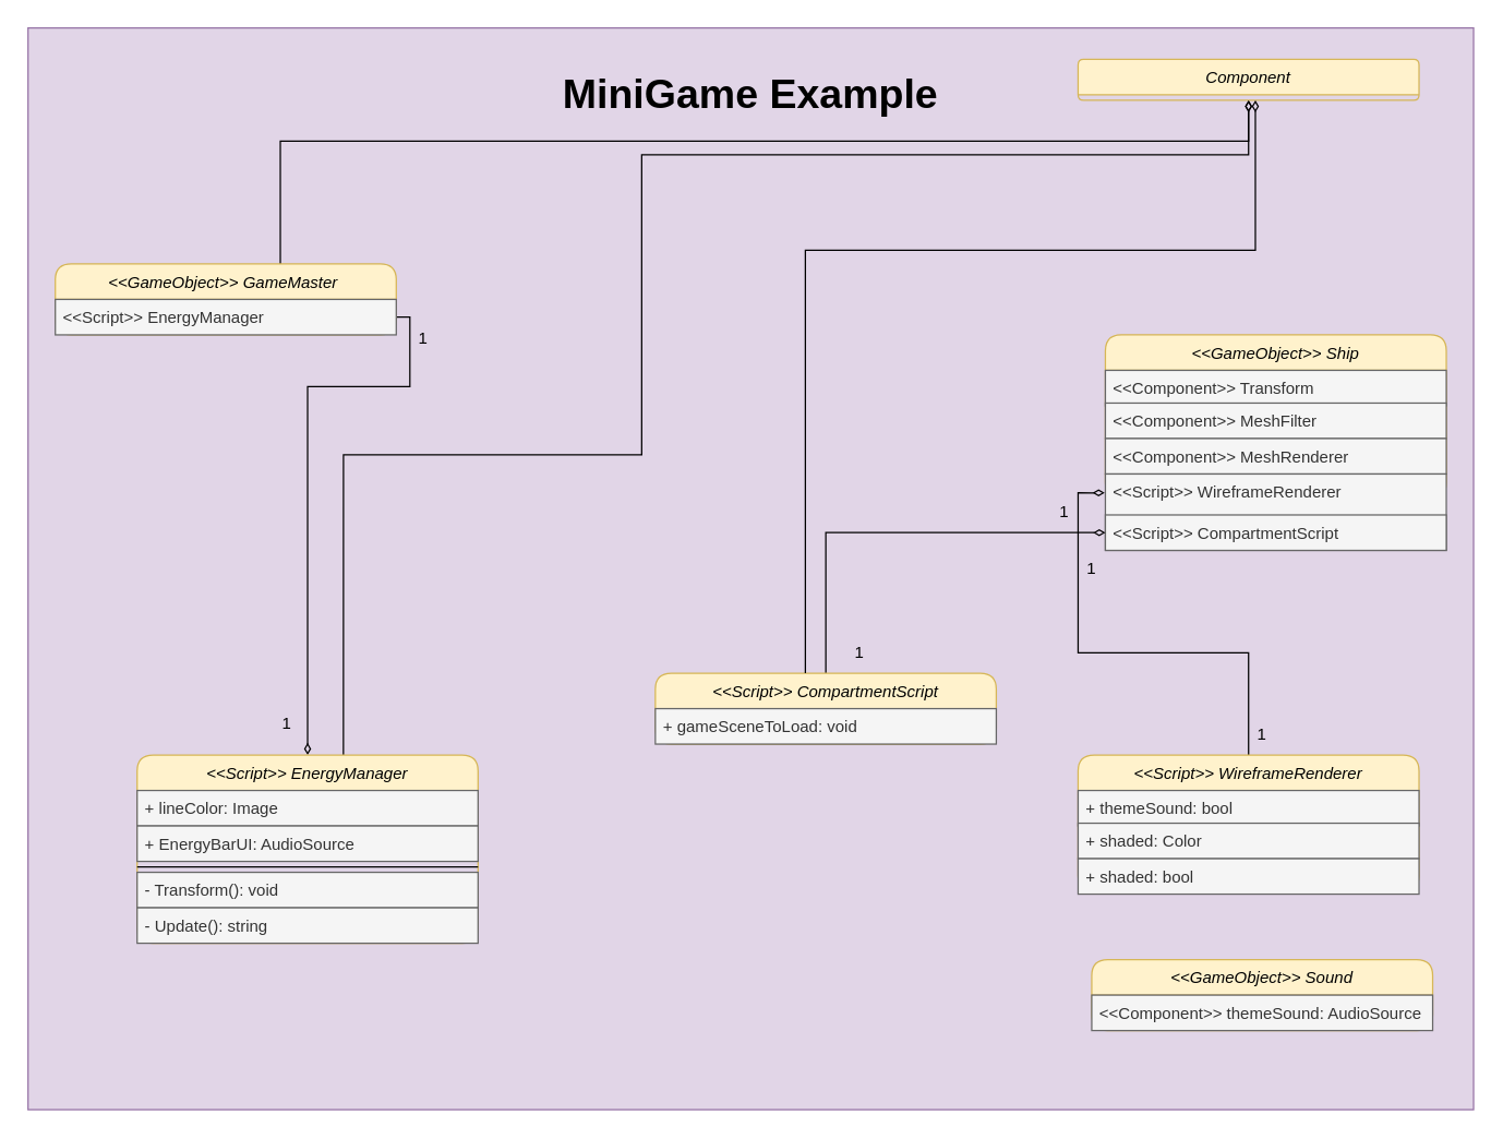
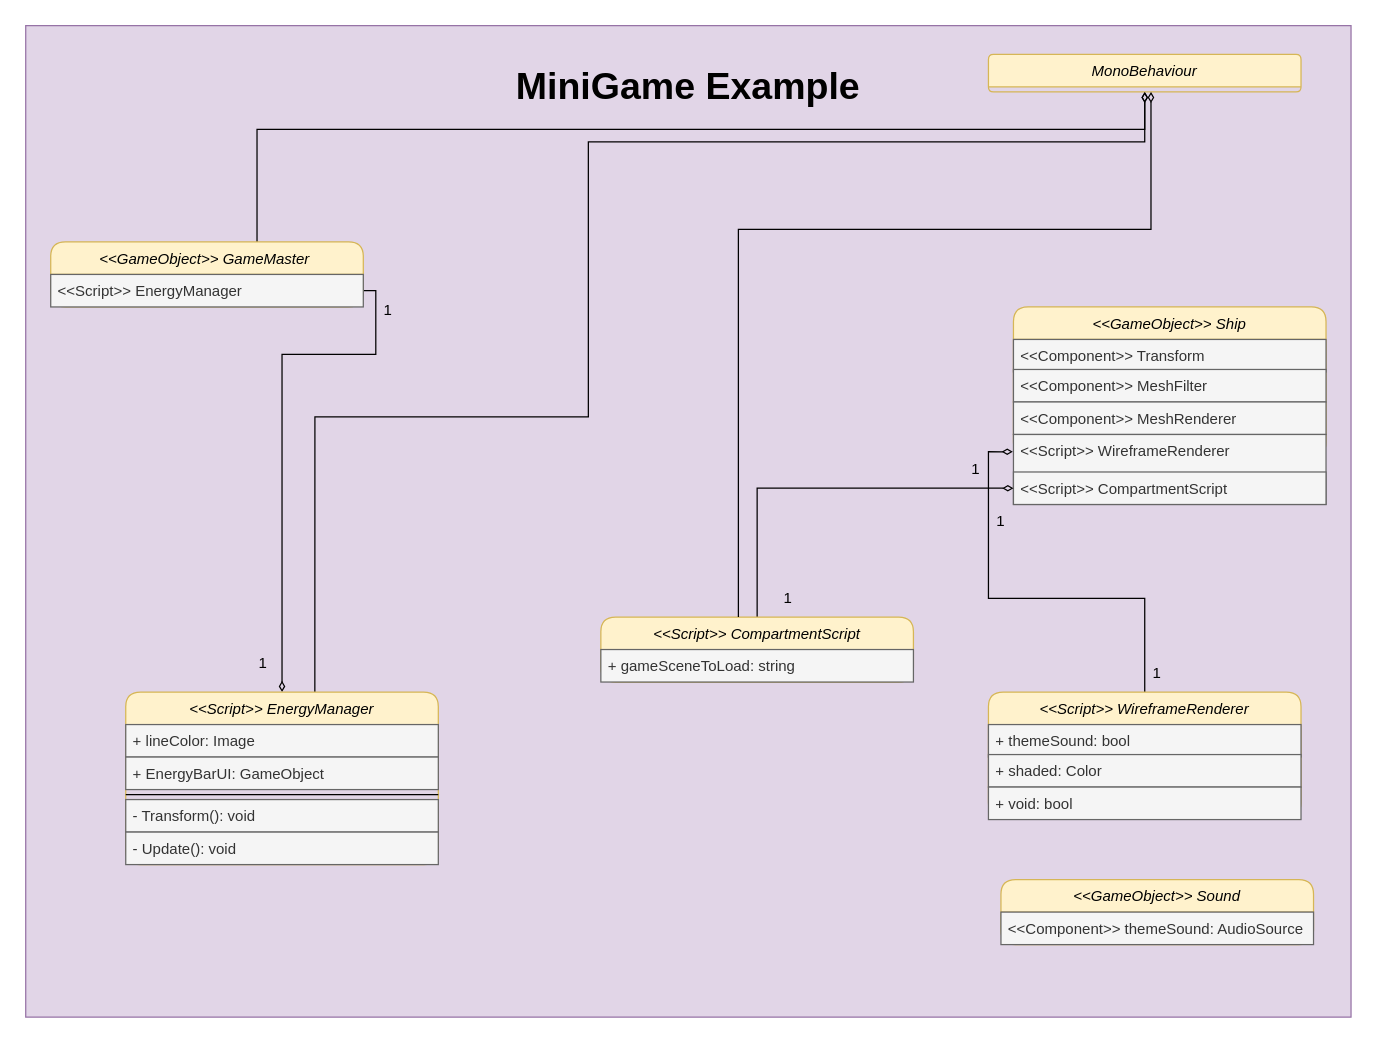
  <mxCell id="0" />
  <mxCell id="1" parent="0" />
  <mxCell id="2" value="" style="whiteSpace=wrap;html=1;verticalAlign=bottom;fillColor=#e1d5e7;strokeColor=#9673a6;" vertex="1" parent="1"><mxGeometry x="20" y="20" width="1060" height="793" as="geometry" /></mxCell>
  <mxCell id="3" style="edgeStyle=orthogonalEdgeStyle;rounded=0;orthogonalLoop=1;jettySize=auto;html=1;entryX=0.5;entryY=1;entryDx=0;entryDy=0;fontSize=30;startArrow=none;startFill=0;endArrow=diamondThin;endFill=0;strokeWidth=1;exitX=0.605;exitY=0.002;exitDx=0;exitDy=0;exitPerimeter=0;" edge="1" parent="1" source="5" target="12"><mxGeometry relative="1" as="geometry"><Array as="points"><mxPoint x="251" y="333" /><mxPoint x="470" y="333" /><mxPoint x="470" y="113" /><mxPoint x="915" y="113" /></Array></mxGeometry></mxCell>
  <mxCell id="4" style="edgeStyle=orthogonalEdgeStyle;rounded=0;orthogonalLoop=1;jettySize=auto;html=1;exitX=0.5;exitY=0;exitDx=0;exitDy=0;entryX=1;entryY=0.5;entryDx=0;entryDy=0;fontSize=30;startArrow=diamondThin;startFill=0;endArrow=none;endFill=0;strokeWidth=1;" edge="1" parent="1" source="5" target="15"><mxGeometry relative="1" as="geometry"><Array as="points"><mxPoint x="225" y="283" /><mxPoint x="300" y="283" /><mxPoint x="300" y="232" /></Array></mxGeometry></mxCell>
  <mxCell id="5" value="&lt;&lt;Script&gt;&gt; EnergyManager" style="swimlane;fontStyle=2;align=center;verticalAlign=top;childLayout=stackLayout;horizontal=1;startSize=26;horizontalStack=0;resizeParent=1;resizeLast=0;collapsible=1;marginBottom=0;rounded=1;shadow=0;strokeWidth=1;fillColor=#fff2cc;strokeColor=#d6b656;" parent="1" vertex="1"><mxGeometry x="100" y="553" width="250" height="138" as="geometry"><mxRectangle x="230" y="140" width="160" height="26" as="alternateBounds" /></mxGeometry></mxCell>
  <mxCell id="6" value="+ lineColor: Image " style="text;align=left;verticalAlign=top;spacingLeft=4;spacingRight=4;overflow=hidden;rotatable=0;points=[[0,0.5],[1,0.5]];portConstraint=eastwest;fillColor=#f5f5f5;fontColor=#333333;strokeColor=#666666;" parent="5" vertex="1"><mxGeometry y="26" width="250" height="26" as="geometry" /></mxCell>
- <mxCell id="7" value="+ EnergyBarUI: AudioSource" style="text;align=left;verticalAlign=top;spacingLeft=4;spacingRight=4;overflow=hidden;rotatable=0;points=[[0,0.5],[1,0.5]];portConstraint=eastwest;fillColor=#f5f5f5;fontColor=#333333;strokeColor=#666666;" vertex="1" parent="5"><mxGeometry y="52" width="250" height="26" as="geometry" /></mxCell>
+ <mxCell id="7" value="+ EnergyBarUI: GameObject" style="text;align=left;verticalAlign=top;spacingLeft=4;spacingRight=4;overflow=hidden;rotatable=0;points=[[0,0.5],[1,0.5]];portConstraint=eastwest;fillColor=#f5f5f5;fontColor=#333333;strokeColor=#666666;" vertex="1" parent="5"><mxGeometry y="52" width="250" height="26" as="geometry" /></mxCell>
  <mxCell id="8" value="" style="line;html=1;strokeWidth=1;align=left;verticalAlign=middle;spacingTop=-1;spacingLeft=3;spacingRight=3;rotatable=0;labelPosition=right;points=[];portConstraint=eastwest;" vertex="1" parent="5"><mxGeometry y="78" width="250" height="8" as="geometry" /></mxCell>
  <mxCell id="9" value="- Transform(): void" style="text;align=left;verticalAlign=top;spacingLeft=4;spacingRight=4;overflow=hidden;rotatable=0;points=[[0,0.5],[1,0.5]];portConstraint=eastwest;rounded=0;shadow=0;html=0;fillColor=#f5f5f5;fontColor=#333333;strokeColor=#666666;" parent="5" vertex="1"><mxGeometry y="86" width="250" height="26" as="geometry" /></mxCell>
- <mxCell id="10" value="- Update(): string" style="text;align=left;verticalAlign=top;spacingLeft=4;spacingRight=4;overflow=hidden;rotatable=0;points=[[0,0.5],[1,0.5]];portConstraint=eastwest;rounded=0;shadow=0;html=0;fillColor=#f5f5f5;fontColor=#333333;strokeColor=#666666;" parent="5" vertex="1"><mxGeometry y="112" width="250" height="26" as="geometry" /></mxCell>
+ <mxCell id="10" value="- Update(): void" style="text;align=left;verticalAlign=top;spacingLeft=4;spacingRight=4;overflow=hidden;rotatable=0;points=[[0,0.5],[1,0.5]];portConstraint=eastwest;rounded=0;shadow=0;html=0;fillColor=#f5f5f5;fontColor=#333333;strokeColor=#666666;" parent="5" vertex="1"><mxGeometry y="112" width="250" height="26" as="geometry" /></mxCell>
  <mxCell id="11" value="&lt;font style=&quot;font-size: 30px&quot;&gt;&lt;b&gt;MiniGame Example&lt;/b&gt;&lt;/font&gt;" style="text;html=1;strokeColor=none;fillColor=none;align=center;verticalAlign=middle;whiteSpace=wrap;rounded=0;" vertex="1" parent="1"><mxGeometry x="385" y="33" width="330" height="70" as="geometry" /></mxCell>
- <mxCell id="12" value="Component" style="swimlane;fontStyle=2;align=center;verticalAlign=top;childLayout=stackLayout;horizontal=1;startSize=26;horizontalStack=0;resizeParent=1;resizeLast=0;collapsible=1;marginBottom=0;rounded=1;shadow=0;strokeWidth=1;fillColor=#fff2cc;strokeColor=#d6b656;" vertex="1" parent="1"><mxGeometry x="790" y="43" width="250" height="30" as="geometry"><mxRectangle x="230" y="140" width="160" height="26" as="alternateBounds" /></mxGeometry></mxCell>
+ <mxCell id="12" value="MonoBehaviour" style="swimlane;fontStyle=2;align=center;verticalAlign=top;childLayout=stackLayout;horizontal=1;startSize=26;horizontalStack=0;resizeParent=1;resizeLast=0;collapsible=1;marginBottom=0;rounded=1;shadow=0;strokeWidth=1;fillColor=#fff2cc;strokeColor=#d6b656;" vertex="1" parent="1"><mxGeometry x="790" y="43" width="250" height="30" as="geometry"><mxRectangle x="230" y="140" width="160" height="26" as="alternateBounds" /></mxGeometry></mxCell>
  <mxCell id="13" style="edgeStyle=orthogonalEdgeStyle;rounded=0;orthogonalLoop=1;jettySize=auto;html=1;entryX=0.5;entryY=1;entryDx=0;entryDy=0;fontSize=30;startArrow=none;startFill=0;endArrow=diamondThin;endFill=0;strokeWidth=1;" edge="1" parent="1" source="14" target="12"><mxGeometry relative="1" as="geometry"><Array as="points"><mxPoint x="205" y="103" /><mxPoint x="915" y="103" /></Array></mxGeometry></mxCell>
  <mxCell id="14" value="&lt;&lt;GameObject&gt;&gt; GameMaster " style="swimlane;fontStyle=2;align=center;verticalAlign=top;childLayout=stackLayout;horizontal=1;startSize=26;horizontalStack=0;resizeParent=1;resizeLast=0;collapsible=1;marginBottom=0;rounded=1;shadow=0;strokeWidth=1;fillColor=#fff2cc;strokeColor=#d6b656;" vertex="1" parent="1"><mxGeometry x="40" y="193" width="250" height="52" as="geometry"><mxRectangle x="230" y="140" width="160" height="26" as="alternateBounds" /></mxGeometry></mxCell>
  <mxCell id="15" value="&lt;&lt;Script&gt;&gt; EnergyManager" style="text;align=left;verticalAlign=top;spacingLeft=4;spacingRight=4;overflow=hidden;rotatable=0;points=[[0,0.5],[1,0.5]];portConstraint=eastwest;fillColor=#f5f5f5;fontColor=#333333;strokeColor=#666666;" vertex="1" parent="14"><mxGeometry y="26" width="250" height="26" as="geometry" /></mxCell>
  <mxCell id="16" value="1" style="text;html=1;strokeColor=none;fillColor=none;align=center;verticalAlign=middle;whiteSpace=wrap;rounded=0;" vertex="1" parent="1"><mxGeometry x="180" y="515" width="60" height="30" as="geometry" /></mxCell>
  <mxCell id="17" value="1&lt;br&gt;" style="text;html=1;strokeColor=none;fillColor=none;align=center;verticalAlign=middle;whiteSpace=wrap;rounded=0;" vertex="1" parent="1"><mxGeometry x="280" y="233" width="60" height="30" as="geometry" /></mxCell>
  <mxCell id="18" value="&lt;&lt;GameObject&gt;&gt; Ship" style="swimlane;fontStyle=2;align=center;verticalAlign=top;childLayout=stackLayout;horizontal=1;startSize=26;horizontalStack=0;resizeParent=1;resizeLast=0;collapsible=1;marginBottom=0;rounded=1;shadow=0;strokeWidth=1;fillColor=#fff2cc;strokeColor=#d6b656;" vertex="1" parent="1"><mxGeometry x="810" y="245" width="250" height="120" as="geometry"><mxRectangle x="230" y="140" width="160" height="26" as="alternateBounds" /></mxGeometry></mxCell>
  <mxCell id="19" value="&lt;&lt;Component&gt;&gt; Transform" style="text;align=left;verticalAlign=top;spacingLeft=4;spacingRight=4;overflow=hidden;rotatable=0;points=[[0,0.5],[1,0.5]];portConstraint=eastwest;fillColor=#f5f5f5;fontColor=#333333;strokeColor=#666666;" vertex="1" parent="18"><mxGeometry y="26" width="250" height="26" as="geometry" /></mxCell>
  <mxCell id="20" value="&lt;&lt;Component&gt;&gt; MeshFilter" style="text;align=left;verticalAlign=top;spacingLeft=4;spacingRight=4;overflow=hidden;rotatable=0;points=[[0,0.5],[1,0.5]];portConstraint=eastwest;fillColor=#f5f5f5;fontColor=#333333;strokeColor=#666666;" vertex="1" parent="1"><mxGeometry x="810" y="295" width="250" height="26" as="geometry" /></mxCell>
  <mxCell id="21" value="&lt;&lt;Component&gt;&gt; MeshRenderer" style="text;align=left;verticalAlign=top;spacingLeft=4;spacingRight=4;overflow=hidden;rotatable=0;points=[[0,0.5],[1,0.5]];portConstraint=eastwest;fillColor=#f5f5f5;fontColor=#333333;strokeColor=#666666;" vertex="1" parent="1"><mxGeometry x="810" y="321" width="250" height="26" as="geometry" /></mxCell>
  <mxCell id="22" value="&lt;&lt;Script&gt;&gt; WireframeRenderer" style="text;align=left;verticalAlign=top;spacingLeft=4;spacingRight=4;overflow=hidden;rotatable=0;points=[[0,0.5],[1,0.5]];portConstraint=eastwest;fillColor=#f5f5f5;fontColor=#333333;strokeColor=#666666;" vertex="1" parent="1"><mxGeometry x="810" y="347" width="250" height="56" as="geometry" /></mxCell>
  <mxCell id="23" style="edgeStyle=orthogonalEdgeStyle;rounded=0;orthogonalLoop=1;jettySize=auto;html=1;fontSize=30;startArrow=none;startFill=0;endArrow=diamondThin;endFill=0;strokeWidth=1;entryX=-0.002;entryY=0.247;entryDx=0;entryDy=0;entryPerimeter=0;" edge="1" parent="1" source="24" target="22"><mxGeometry relative="1" as="geometry"><Array as="points" /></mxGeometry></mxCell>
  <mxCell id="24" value="&lt;&lt;Script&gt;&gt; WireframeRenderer" style="swimlane;fontStyle=2;align=center;verticalAlign=top;childLayout=stackLayout;horizontal=1;startSize=26;horizontalStack=0;resizeParent=1;resizeLast=0;collapsible=1;marginBottom=0;rounded=1;shadow=0;strokeWidth=1;fillColor=#fff2cc;strokeColor=#d6b656;" vertex="1" parent="1"><mxGeometry x="790" y="553" width="250" height="100" as="geometry"><mxRectangle x="230" y="140" width="160" height="26" as="alternateBounds" /></mxGeometry></mxCell>
  <mxCell id="25" value="+ themeSound: bool" style="text;align=left;verticalAlign=top;spacingLeft=4;spacingRight=4;overflow=hidden;rotatable=0;points=[[0,0.5],[1,0.5]];portConstraint=eastwest;fillColor=#f5f5f5;fontColor=#333333;strokeColor=#666666;" vertex="1" parent="24"><mxGeometry y="26" width="250" height="26" as="geometry" /></mxCell>
  <mxCell id="26" value="+ shaded: Color" style="text;align=left;verticalAlign=top;spacingLeft=4;spacingRight=4;overflow=hidden;rotatable=0;points=[[0,0.5],[1,0.5]];portConstraint=eastwest;fillColor=#f5f5f5;fontColor=#333333;strokeColor=#666666;" vertex="1" parent="1"><mxGeometry x="790" y="603" width="250" height="26" as="geometry" /></mxCell>
- <mxCell id="27" value="+ shaded: bool" style="text;align=left;verticalAlign=top;spacingLeft=4;spacingRight=4;overflow=hidden;rotatable=0;points=[[0,0.5],[1,0.5]];portConstraint=eastwest;fillColor=#f5f5f5;fontColor=#333333;strokeColor=#666666;" vertex="1" parent="1"><mxGeometry x="790" y="629" width="250" height="26" as="geometry" /></mxCell>
+ <mxCell id="27" value="+ void: bool" style="text;align=left;verticalAlign=top;spacingLeft=4;spacingRight=4;overflow=hidden;rotatable=0;points=[[0,0.5],[1,0.5]];portConstraint=eastwest;fillColor=#f5f5f5;fontColor=#333333;strokeColor=#666666;" vertex="1" parent="1"><mxGeometry x="790" y="629" width="250" height="26" as="geometry" /></mxCell>
  <mxCell id="28" value="1&lt;br&gt;" style="text;html=1;strokeColor=none;fillColor=none;align=center;verticalAlign=middle;whiteSpace=wrap;rounded=0;" vertex="1" parent="1"><mxGeometry x="750" y="360" width="60" height="30" as="geometry" /></mxCell>
  <mxCell id="29" value="1&lt;br&gt;" style="text;html=1;strokeColor=none;fillColor=none;align=center;verticalAlign=middle;whiteSpace=wrap;rounded=0;" vertex="1" parent="1"><mxGeometry x="895" y="523" width="60" height="30" as="geometry" /></mxCell>
  <mxCell id="30" value="&lt;&lt;GameObject&gt;&gt; Sound" style="swimlane;fontStyle=2;align=center;verticalAlign=top;childLayout=stackLayout;horizontal=1;startSize=26;horizontalStack=0;resizeParent=1;resizeLast=0;collapsible=1;marginBottom=0;rounded=1;shadow=0;strokeWidth=1;fillColor=#fff2cc;strokeColor=#d6b656;" vertex="1" parent="1"><mxGeometry x="800" y="703" width="250" height="52" as="geometry"><mxRectangle x="230" y="140" width="160" height="26" as="alternateBounds" /></mxGeometry></mxCell>
  <mxCell id="31" value="&lt;&lt;Component&gt;&gt; themeSound: AudioSource" style="text;align=left;verticalAlign=top;spacingLeft=4;spacingRight=4;overflow=hidden;rotatable=0;points=[[0,0.5],[1,0.5]];portConstraint=eastwest;fillColor=#f5f5f5;fontColor=#333333;strokeColor=#666666;" vertex="1" parent="30"><mxGeometry y="26" width="250" height="26" as="geometry" /></mxCell>
  <mxCell id="32" value="&lt;&lt;Script&gt;&gt; CompartmentScript" style="text;align=left;verticalAlign=top;spacingLeft=4;spacingRight=4;overflow=hidden;rotatable=0;points=[[0,0.5],[1,0.5]];portConstraint=eastwest;fillColor=#f5f5f5;fontColor=#333333;strokeColor=#666666;" vertex="1" parent="1"><mxGeometry x="810" y="377" width="250" height="26" as="geometry" /></mxCell>
  <mxCell id="33" style="edgeStyle=orthogonalEdgeStyle;rounded=0;orthogonalLoop=1;jettySize=auto;html=1;exitX=0.5;exitY=0;exitDx=0;exitDy=0;entryX=0;entryY=0.5;entryDx=0;entryDy=0;fontSize=30;startArrow=none;startFill=0;endArrow=diamondThin;endFill=0;strokeWidth=1;" edge="1" parent="1" source="34" target="32"><mxGeometry relative="1" as="geometry" /></mxCell>
  <mxCell id="34" value="&lt;&lt;Script&gt;&gt; CompartmentScript" style="swimlane;fontStyle=2;align=center;verticalAlign=top;childLayout=stackLayout;horizontal=1;startSize=26;horizontalStack=0;resizeParent=1;resizeLast=0;collapsible=1;marginBottom=0;rounded=1;shadow=0;strokeWidth=1;fillColor=#fff2cc;strokeColor=#d6b656;" vertex="1" parent="1"><mxGeometry x="480" y="493" width="250" height="52" as="geometry"><mxRectangle x="230" y="140" width="160" height="26" as="alternateBounds" /></mxGeometry></mxCell>
- <mxCell id="35" value="+ gameSceneToLoad: void" style="text;align=left;verticalAlign=top;spacingLeft=4;spacingRight=4;overflow=hidden;rotatable=0;points=[[0,0.5],[1,0.5]];portConstraint=eastwest;fillColor=#f5f5f5;fontColor=#333333;strokeColor=#666666;" vertex="1" parent="34"><mxGeometry y="26" width="250" height="26" as="geometry" /></mxCell>
+ <mxCell id="35" value="+ gameSceneToLoad: string" style="text;align=left;verticalAlign=top;spacingLeft=4;spacingRight=4;overflow=hidden;rotatable=0;points=[[0,0.5],[1,0.5]];portConstraint=eastwest;fillColor=#f5f5f5;fontColor=#333333;strokeColor=#666666;" vertex="1" parent="34"><mxGeometry y="26" width="250" height="26" as="geometry" /></mxCell>
  <mxCell id="36" value="1&lt;br&gt;" style="text;html=1;strokeColor=none;fillColor=none;align=center;verticalAlign=middle;whiteSpace=wrap;rounded=0;" vertex="1" parent="1"><mxGeometry x="770" y="402" width="60" height="30" as="geometry" /></mxCell>
  <mxCell id="37" style="edgeStyle=orthogonalEdgeStyle;rounded=0;orthogonalLoop=1;jettySize=auto;html=1;fontSize=30;startArrow=none;startFill=0;endArrow=diamondThin;endFill=0;strokeWidth=1;" edge="1" parent="1"><mxGeometry relative="1" as="geometry"><mxPoint x="920" y="73" as="targetPoint" /><mxPoint x="590" y="493" as="sourcePoint" /><Array as="points"><mxPoint x="590" y="493" /><mxPoint x="590" y="183" /><mxPoint x="920" y="183" /></Array></mxGeometry></mxCell>
  <mxCell id="38" value="1&lt;br&gt;" style="text;html=1;strokeColor=none;fillColor=none;align=center;verticalAlign=middle;whiteSpace=wrap;rounded=0;" vertex="1" parent="1"><mxGeometry x="600" y="463" width="60" height="30" as="geometry" /></mxCell>
